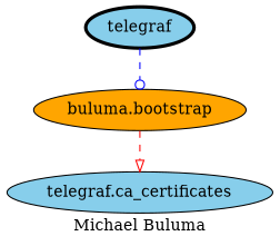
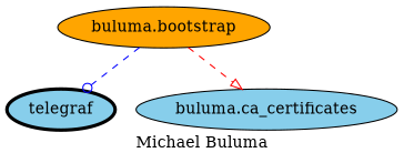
  digraph {
    label="Michael Buluma"
    node [fillcolor=skyblue style=filled]
    edge [style=dashed]
    telegraf [penwidth=3]
    "buluma.bootstrap" [fillcolor=orange]
-   "buluma.ca_certificates" [label="telegraf.ca_certificates"]
-   telegraf -> "buluma.bootstrap" [arrowhead=odot color=blue]
+   "buluma.ca_certificates"
+   "buluma.bootstrap" -> telegraf [arrowhead=odot color=blue]
    "buluma.bootstrap" -> "buluma.ca_certificates" [arrowhead=onormal color=red]
  }
